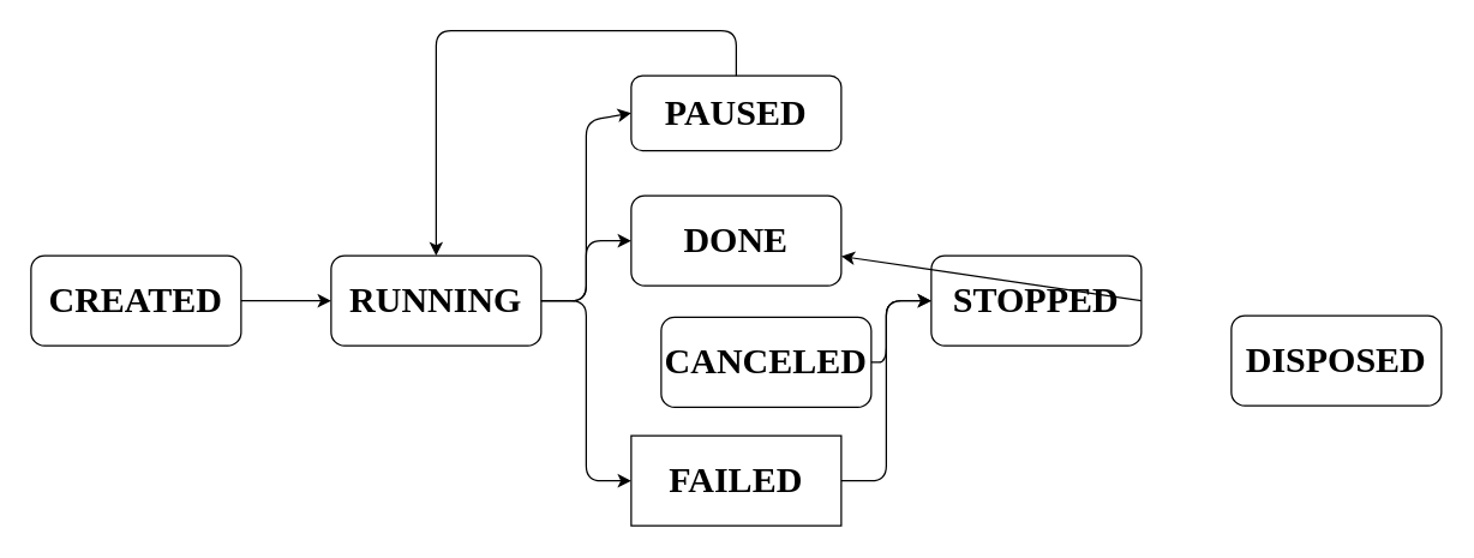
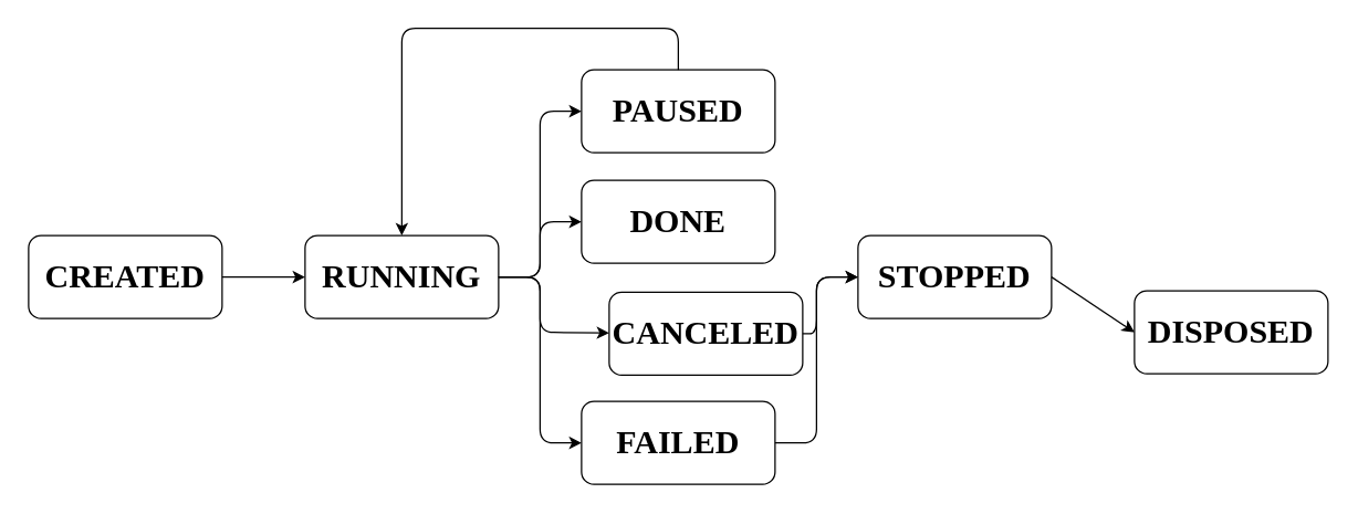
  <mxCell id="0" />
  <mxCell id="1" parent="0" />
  <mxCell id="2" value="CREATED" style="rounded=1;whiteSpace=wrap;html=1;fontSize=24;glass=0;strokeWidth=1;shadow=0;fontFamily=Fira Mono;FType=g;fontStyle=1" parent="1" vertex="1"><mxGeometry x="20" y="170" width="140" height="60" as="geometry" /></mxCell>
  <mxCell id="3" value="RUNNING" style="rounded=1;whiteSpace=wrap;html=1;fontSize=24;glass=0;strokeWidth=1;shadow=0;fontFamily=Fira Mono;FType=g;fontStyle=1" vertex="1" parent="1"><mxGeometry x="220" y="170" width="140" height="60" as="geometry" /></mxCell>
- <mxCell id="4" value="PAUSED" style="rounded=1;whiteSpace=wrap;html=1;fontSize=24;glass=0;strokeWidth=1;shadow=0;fontFamily=Fira Mono;FType=g;fontStyle=1" vertex="1" parent="1"><mxGeometry x="420" y="50" width="140" height="50" as="geometry" /></mxCell>
+ <mxCell id="4" value="PAUSED" style="rounded=1;whiteSpace=wrap;html=1;fontSize=24;glass=0;strokeWidth=1;shadow=0;fontFamily=Fira Mono;FType=g;fontStyle=1" vertex="1" parent="1"><mxGeometry x="420" y="50" width="140" height="60" as="geometry" /></mxCell>
  <mxCell id="5" value="DONE" style="rounded=1;whiteSpace=wrap;html=1;fontSize=24;glass=0;strokeWidth=1;shadow=0;fontFamily=Fira Mono;FType=g;fontStyle=1" vertex="1" parent="1"><mxGeometry x="420" y="130" width="140" height="60" as="geometry" /></mxCell>
  <mxCell id="6" value="CANCELED" style="rounded=1;whiteSpace=wrap;html=1;fontSize=24;glass=0;strokeWidth=1;shadow=0;fontFamily=Fira Mono;FType=g;fontStyle=1" vertex="1" parent="1"><mxGeometry x="440" y="211" width="140" height="60" as="geometry" /></mxCell>
- <mxCell id="7" value="FAILED" style="whiteSpace=wrap;html=1;fontSize=24;glass=0;strokeWidth=1;shadow=0;fontFamily=Fira Mono;FType=g;fontStyle=1;rounded=0;" vertex="1" parent="1"><mxGeometry x="420" y="290" width="140" height="60" as="geometry" /></mxCell>
+ <mxCell id="7" value="FAILED" style="rounded=1;whiteSpace=wrap;html=1;fontSize=24;glass=0;strokeWidth=1;shadow=0;fontFamily=Fira Mono;FType=g;fontStyle=1" vertex="1" parent="1"><mxGeometry x="420" y="290" width="140" height="60" as="geometry" /></mxCell>
  <mxCell id="8" value="" style="endArrow=classic;html=1;fontSize=24;exitX=1;exitY=0.5;exitDx=0;exitDy=0;entryX=0;entryY=0.5;entryDx=0;entryDy=0;" edge="1" parent="1" source="3" target="5"><mxGeometry width="50" height="50" relative="1" as="geometry"><mxPoint x="430" y="270" as="sourcePoint" /><mxPoint x="480" y="220" as="targetPoint" /><Array as="points"><mxPoint x="390" y="200" /><mxPoint x="390" y="160" /></Array></mxGeometry></mxCell>
+ <mxCell id="9" value="" style="endArrow=classic;html=1;fontSize=24;exitX=1;exitY=0.5;exitDx=0;exitDy=0;" edge="1" parent="1" source="3" target="6"><mxGeometry width="50" height="50" relative="1" as="geometry"><mxPoint x="430" y="270" as="sourcePoint" /><mxPoint x="480" y="220" as="targetPoint" /><Array as="points"><mxPoint x="390" y="200" /><mxPoint x="390" y="240" /></Array></mxGeometry></mxCell>
  <mxCell id="10" value="" style="endArrow=classic;html=1;fontSize=24;entryX=0;entryY=0.5;entryDx=0;entryDy=0;" edge="1" parent="1" target="7"><mxGeometry width="50" height="50" relative="1" as="geometry"><mxPoint x="360" y="200" as="sourcePoint" /><mxPoint x="480" y="220" as="targetPoint" /><Array as="points"><mxPoint x="390" y="200" /><mxPoint x="390" y="320" /></Array></mxGeometry></mxCell>
  <mxCell id="11" value="" style="endArrow=classic;html=1;fontSize=24;exitX=1;exitY=0.5;exitDx=0;exitDy=0;entryX=0;entryY=0.5;entryDx=0;entryDy=0;" edge="1" parent="1" source="3" target="4"><mxGeometry width="50" height="50" relative="1" as="geometry"><mxPoint x="430" y="270" as="sourcePoint" /><mxPoint x="480" y="220" as="targetPoint" /><Array as="points"><mxPoint x="390" y="200" /><mxPoint x="390" y="80" /></Array></mxGeometry></mxCell>
  <mxCell id="12" value="STOPPED" style="rounded=1;whiteSpace=wrap;html=1;fontSize=24;glass=0;strokeWidth=1;shadow=0;fontFamily=Fira Mono;FType=g;fontStyle=1" vertex="1" parent="1"><mxGeometry x="620" y="170" width="140" height="60" as="geometry" /></mxCell>
  <mxCell id="13" value="DISPOSED" style="rounded=1;whiteSpace=wrap;html=1;fontSize=24;glass=0;strokeWidth=1;shadow=0;fontFamily=Fira Mono;FType=g;fontStyle=1" vertex="1" parent="1"><mxGeometry x="820" y="210" width="140" height="60" as="geometry" /></mxCell>
  <mxCell id="14" value="" style="endArrow=classic;html=1;fontSize=24;exitX=1;exitY=0.5;exitDx=0;exitDy=0;entryX=0;entryY=0.5;entryDx=0;entryDy=0;" edge="1" parent="1" source="6" target="12"><mxGeometry width="50" height="50" relative="1" as="geometry"><mxPoint x="550" y="270" as="sourcePoint" /><mxPoint x="600" y="220" as="targetPoint" /><Array as="points"><mxPoint x="590" y="241" /><mxPoint x="590" y="200" /></Array></mxGeometry></mxCell>
  <mxCell id="15" value="" style="endArrow=classic;html=1;fontSize=24;exitX=1;exitY=0.5;exitDx=0;exitDy=0;" edge="1" parent="1" source="7"><mxGeometry width="50" height="50" relative="1" as="geometry"><mxPoint x="550" y="270" as="sourcePoint" /><mxPoint x="620" y="200" as="targetPoint" /><Array as="points"><mxPoint x="590" y="320" /><mxPoint x="590" y="200" /></Array></mxGeometry></mxCell>
  <mxCell id="16" value="" style="endArrow=classic;html=1;fontSize=24;exitX=1;exitY=0.5;exitDx=0;exitDy=0;entryX=0;entryY=0.5;entryDx=0;entryDy=0;" edge="1" parent="1" source="2" target="3"><mxGeometry width="50" height="50" relative="1" as="geometry"><mxPoint x="490" y="270" as="sourcePoint" /><mxPoint x="540" y="220" as="targetPoint" /></mxGeometry></mxCell>
- <mxCell id="17" value="" style="endArrow=classic;html=1;fontSize=24;exitX=1;exitY=0.5;exitDx=0;exitDy=0;" edge="1" parent="1" source="12" target="5"><mxGeometry width="50" height="50" relative="1" as="geometry"><mxPoint x="490" y="270" as="sourcePoint" /><mxPoint x="540" y="220" as="targetPoint" /></mxGeometry></mxCell>
+ <mxCell id="17" value="" style="endArrow=classic;html=1;fontSize=24;exitX=1;exitY=0.5;exitDx=0;exitDy=0;entryX=0;entryY=0.5;entryDx=0;entryDy=0;" edge="1" parent="1" source="12" target="13"><mxGeometry width="50" height="50" relative="1" as="geometry"><mxPoint x="490" y="270" as="sourcePoint" /><mxPoint x="540" y="220" as="targetPoint" /></mxGeometry></mxCell>
  <mxCell id="18" value="" style="endArrow=classic;html=1;fontSize=24;exitX=0.5;exitY=0;exitDx=0;exitDy=0;entryX=0.5;entryY=0;entryDx=0;entryDy=0;" edge="1" parent="1" source="4" target="3"><mxGeometry width="50" height="50" relative="1" as="geometry"><mxPoint x="490" y="270" as="sourcePoint" /><mxPoint x="540" y="220" as="targetPoint" /><Array as="points"><mxPoint x="490" y="20" /><mxPoint x="290" y="20" /></Array></mxGeometry></mxCell>
